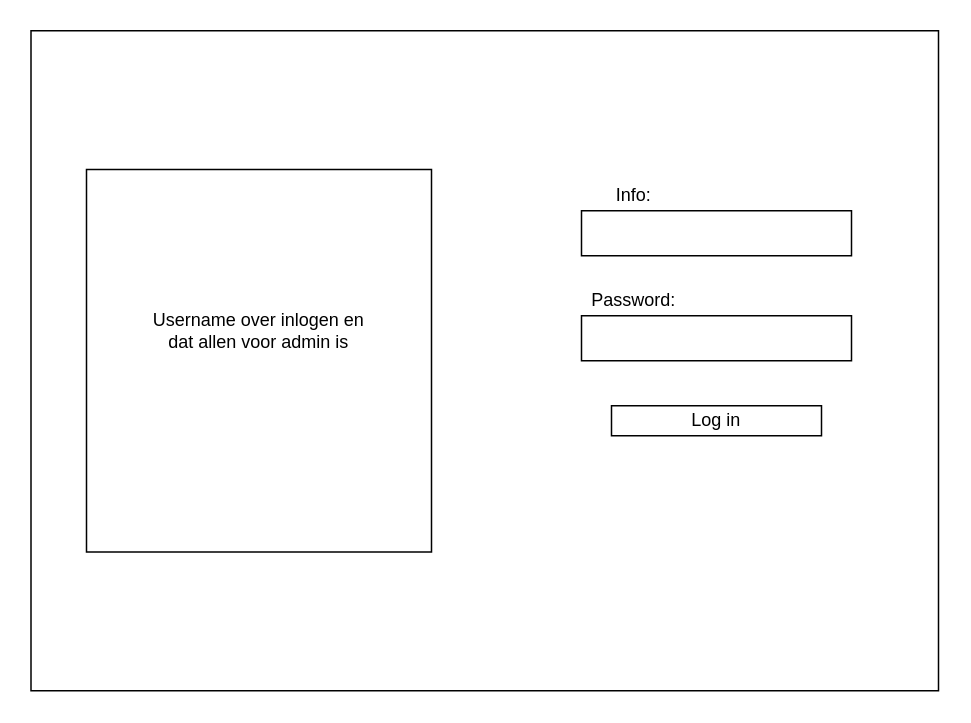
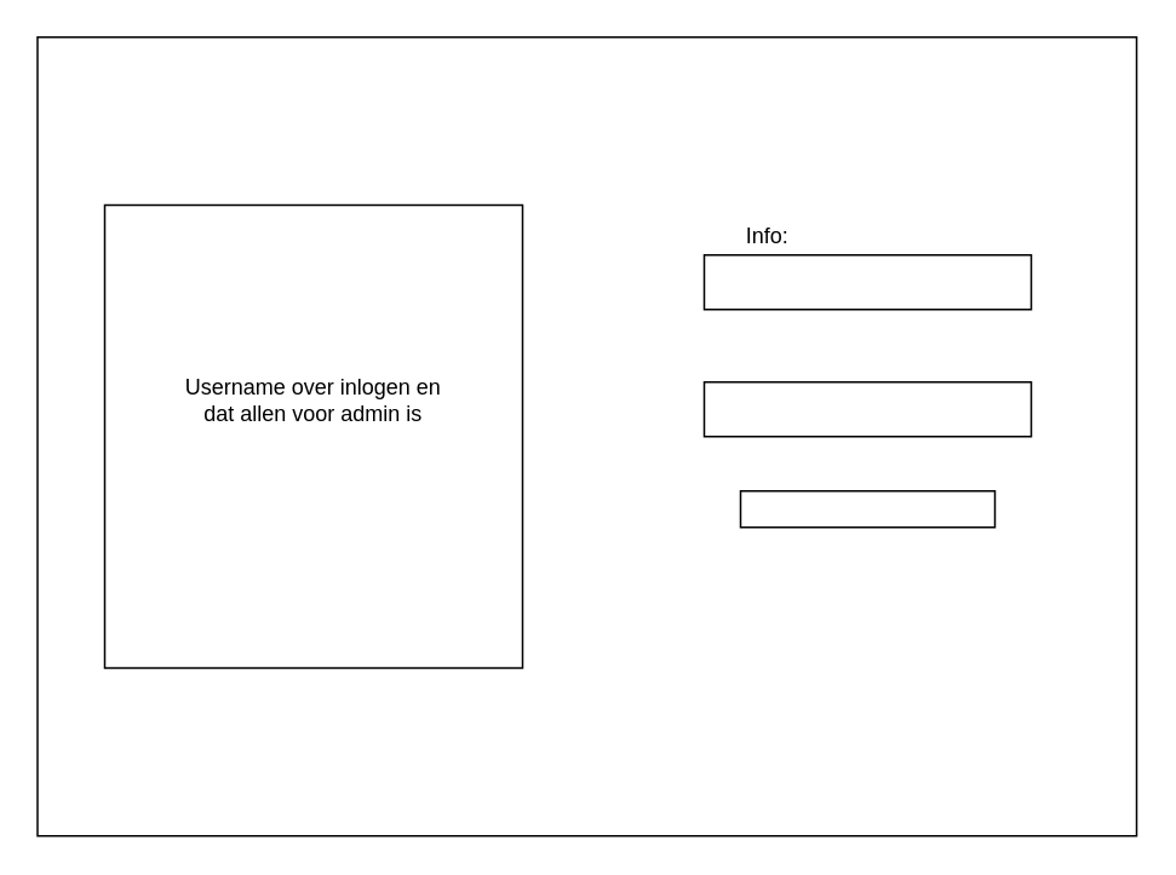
  <mxCell id="0" />
  <mxCell id="1" parent="0" />
  <mxCell id="2" value="" style="rounded=0;whiteSpace=wrap;html=1;" vertex="1" parent="1"><mxGeometry x="20" y="20" width="605" height="440" as="geometry" /></mxCell>
  <mxCell id="3" value="" style="rounded=0;whiteSpace=wrap;html=1;" vertex="1" parent="1"><mxGeometry x="387" y="140" width="180" height="30" as="geometry" /></mxCell>
  <mxCell id="4" value="" style="rounded=0;whiteSpace=wrap;html=1;" vertex="1" parent="1"><mxGeometry x="387" y="210" width="180" height="30" as="geometry" /></mxCell>
  <mxCell id="5" value="" style="rounded=0;whiteSpace=wrap;html=1;" vertex="1" parent="1"><mxGeometry x="407" y="270" width="140" height="20" as="geometry" /></mxCell>
  <mxCell id="6" value="" style="verticalLabelPosition=bottom;verticalAlign=top;html=1;shape=mxgraph.basic.rect;fillColor2=none;strokeWidth=1;size=20;indent=5;" vertex="1" parent="1"><mxGeometry x="57" y="112.5" width="230" height="255" as="geometry" /></mxCell>
  <mxCell id="7" value="Info:" style="text;html=1;strokeColor=none;fillColor=none;align=center;verticalAlign=middle;whiteSpace=wrap;rounded=0;" vertex="1" parent="1"><mxGeometry x="387" y="120" width="70" height="20" as="geometry" /></mxCell>
- <mxCell id="8" value="Password:" style="text;html=1;strokeColor=none;fillColor=none;align=center;verticalAlign=middle;whiteSpace=wrap;rounded=0;" vertex="1" parent="1"><mxGeometry x="387" y="190" width="70" height="20" as="geometry" /></mxCell>
- <mxCell id="9" value="Log in" style="text;html=1;strokeColor=none;fillColor=none;align=center;verticalAlign=middle;whiteSpace=wrap;rounded=0;" vertex="1" parent="1"><mxGeometry x="437" y="270" width="80" height="20" as="geometry" /></mxCell>
  <mxCell id="10" value="Username over inlogen en dat allen voor admin is" style="text;html=1;strokeColor=none;fillColor=none;align=center;verticalAlign=middle;whiteSpace=wrap;rounded=0;" vertex="1" parent="1"><mxGeometry x="97" y="160" width="150" height="120" as="geometry" /></mxCell>
